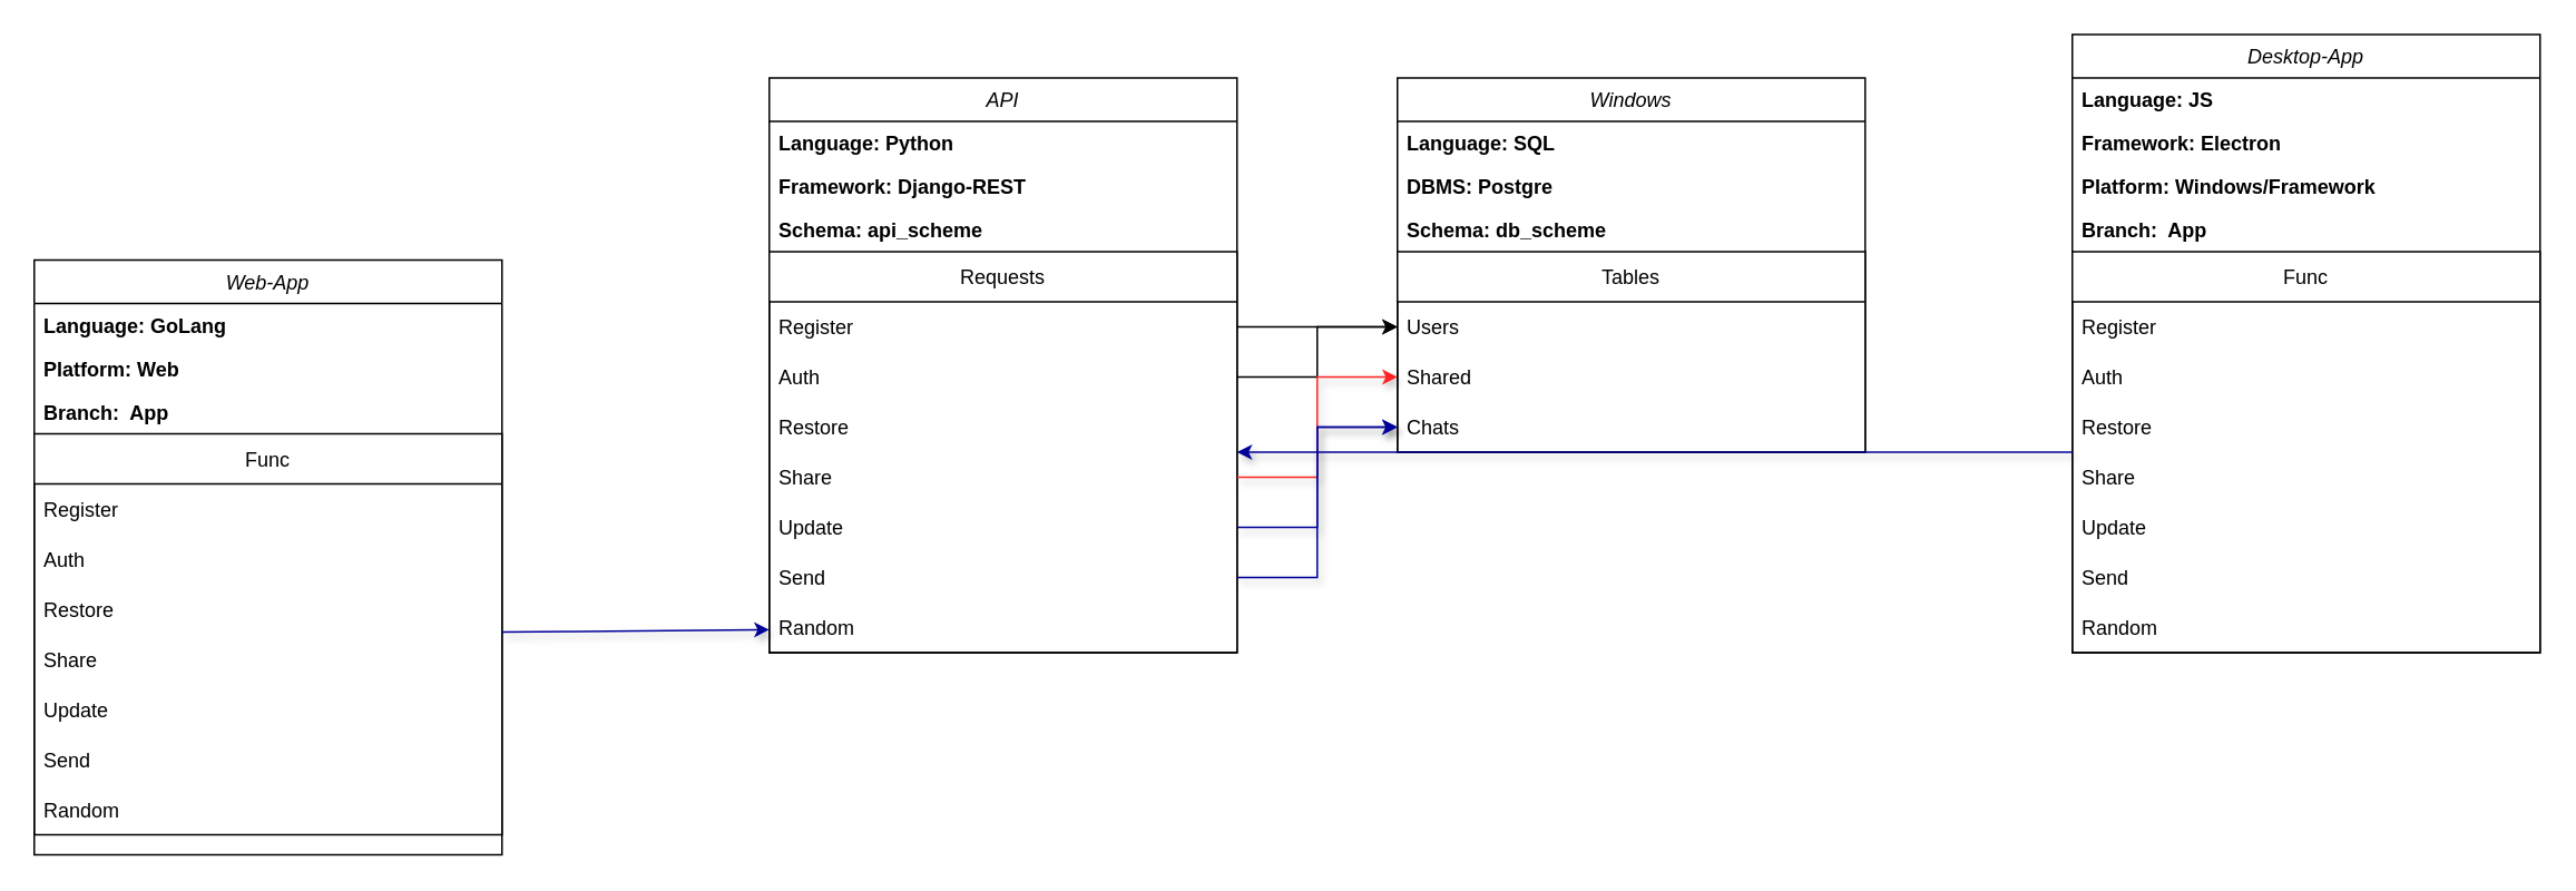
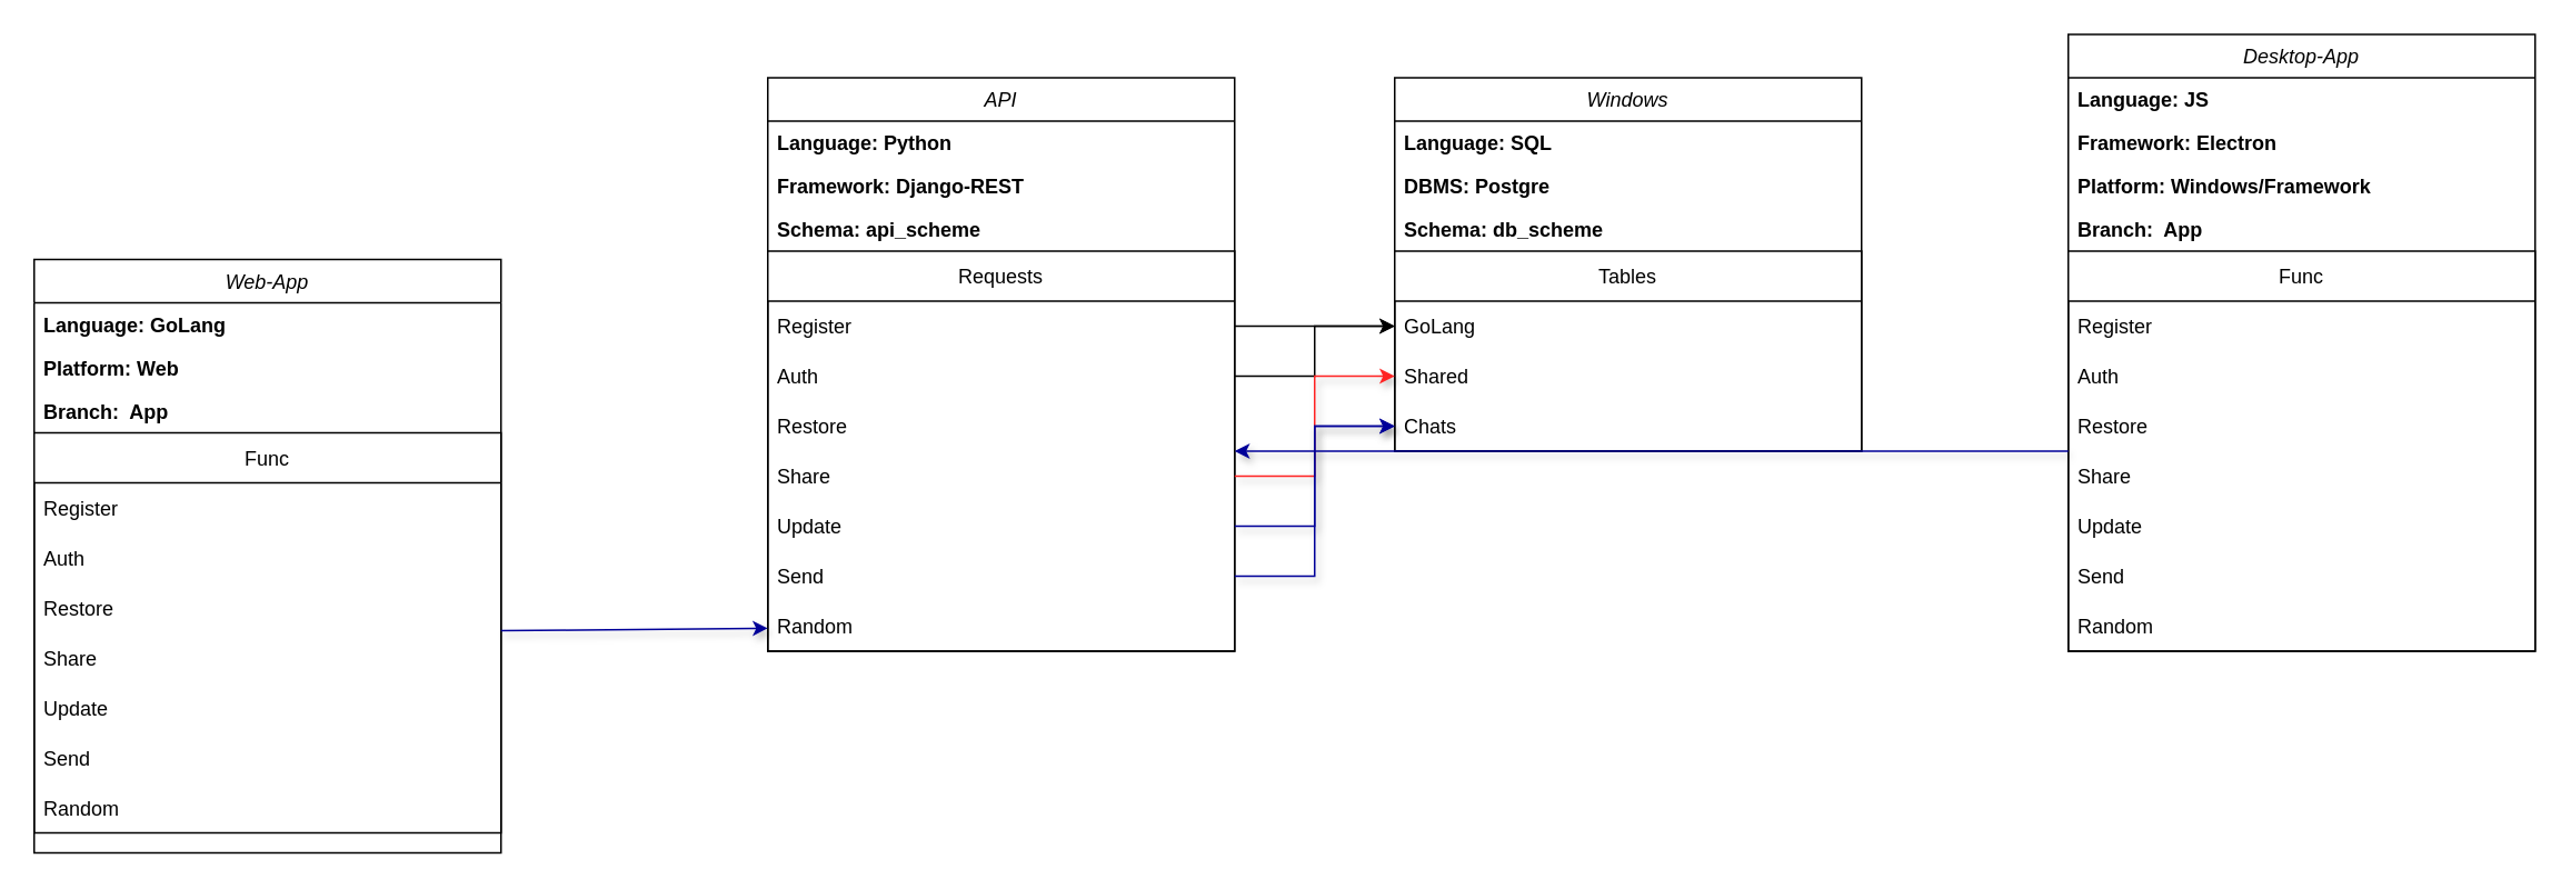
  <mxCell id="0" />
  <mxCell id="1" parent="0" />
  <mxCell id="2" value="API" style="swimlane;fontStyle=2;align=center;verticalAlign=top;childLayout=stackLayout;horizontal=1;startSize=26;horizontalStack=0;resizeParent=1;resizeLast=0;collapsible=1;marginBottom=0;rounded=0;shadow=0;strokeWidth=1;" parent="1" vertex="1"><mxGeometry x="460" y="46" width="280" height="344" as="geometry"><mxRectangle x="230" y="140" width="160" height="26" as="alternateBounds" /></mxGeometry></mxCell>
  <mxCell id="3" value="Language: Python" style="text;align=left;verticalAlign=top;spacingLeft=4;spacingRight=4;overflow=hidden;rotatable=0;points=[[0,0.5],[1,0.5]];portConstraint=eastwest;rounded=0;shadow=0;html=0;fontStyle=1" parent="2" vertex="1"><mxGeometry y="26" width="280" height="26" as="geometry" /></mxCell>
  <mxCell id="4" value="Framework: Django-REST" style="text;align=left;verticalAlign=top;spacingLeft=4;spacingRight=4;overflow=hidden;rotatable=0;points=[[0,0.5],[1,0.5]];portConstraint=eastwest;rounded=0;shadow=0;html=0;fontStyle=1" parent="2" vertex="1"><mxGeometry y="52" width="280" height="26" as="geometry" /></mxCell>
  <mxCell id="5" value="Schema: api_scheme" style="text;align=left;verticalAlign=top;spacingLeft=4;spacingRight=4;overflow=hidden;rotatable=0;points=[[0,0.5],[1,0.5]];portConstraint=eastwest;rounded=0;shadow=0;html=0;fontStyle=1" parent="2" vertex="1"><mxGeometry y="78" width="280" height="26" as="geometry" /></mxCell>
  <mxCell id="6" value="Requests" style="swimlane;fontStyle=0;childLayout=stackLayout;horizontal=1;startSize=30;horizontalStack=0;resizeParent=1;resizeParentMax=0;resizeLast=0;collapsible=1;marginBottom=0;" parent="2" vertex="1"><mxGeometry y="104" width="280" height="240" as="geometry" /></mxCell>
  <mxCell id="7" value="Register" style="text;strokeColor=none;fillColor=none;align=left;verticalAlign=middle;spacingLeft=4;spacingRight=4;overflow=hidden;points=[[0,0.5],[1,0.5]];portConstraint=eastwest;rotatable=0;" parent="6" vertex="1"><mxGeometry y="30" width="280" height="30" as="geometry" /></mxCell>
  <mxCell id="8" value="Auth" style="text;strokeColor=none;fillColor=none;align=left;verticalAlign=middle;spacingLeft=4;spacingRight=4;overflow=hidden;points=[[0,0.5],[1,0.5]];portConstraint=eastwest;rotatable=0;" parent="6" vertex="1"><mxGeometry y="60" width="280" height="30" as="geometry" /></mxCell>
  <mxCell id="9" value="Restore" style="text;strokeColor=none;fillColor=none;align=left;verticalAlign=middle;spacingLeft=4;spacingRight=4;overflow=hidden;points=[[0,0.5],[1,0.5]];portConstraint=eastwest;rotatable=0;" parent="6" vertex="1"><mxGeometry y="90" width="280" height="30" as="geometry" /></mxCell>
  <mxCell id="10" value="Share" style="text;strokeColor=none;fillColor=none;align=left;verticalAlign=middle;spacingLeft=4;spacingRight=4;overflow=hidden;points=[[0,0.5],[1,0.5]];portConstraint=eastwest;rotatable=0;" parent="6" vertex="1"><mxGeometry y="120" width="280" height="30" as="geometry" /></mxCell>
  <mxCell id="11" value="Update" style="text;strokeColor=none;fillColor=none;align=left;verticalAlign=middle;spacingLeft=4;spacingRight=4;overflow=hidden;points=[[0,0.5],[1,0.5]];portConstraint=eastwest;rotatable=0;" parent="6" vertex="1"><mxGeometry y="150" width="280" height="30" as="geometry" /></mxCell>
  <mxCell id="12" value="Send" style="text;strokeColor=none;fillColor=none;align=left;verticalAlign=middle;spacingLeft=4;spacingRight=4;overflow=hidden;points=[[0,0.5],[1,0.5]];portConstraint=eastwest;rotatable=0;" parent="6" vertex="1"><mxGeometry y="180" width="280" height="30" as="geometry" /></mxCell>
  <mxCell id="13" value="Random" style="text;strokeColor=none;fillColor=none;align=left;verticalAlign=middle;spacingLeft=4;spacingRight=4;overflow=hidden;points=[[0,0.5],[1,0.5]];portConstraint=eastwest;rotatable=0;" parent="6" vertex="1"><mxGeometry y="210" width="280" height="30" as="geometry" /></mxCell>
  <mxCell id="14" value="Windows" style="swimlane;fontStyle=2;align=center;verticalAlign=top;childLayout=stackLayout;horizontal=1;startSize=26;horizontalStack=0;resizeParent=1;resizeLast=0;collapsible=1;marginBottom=0;rounded=0;shadow=0;strokeWidth=1;" parent="1" vertex="1"><mxGeometry x="836" y="46" width="280" height="224" as="geometry"><mxRectangle x="230" y="140" width="160" height="26" as="alternateBounds" /></mxGeometry></mxCell>
  <mxCell id="15" value="Language: SQL" style="text;align=left;verticalAlign=top;spacingLeft=4;spacingRight=4;overflow=hidden;rotatable=0;points=[[0,0.5],[1,0.5]];portConstraint=eastwest;rounded=0;shadow=0;html=0;fontStyle=1" parent="14" vertex="1"><mxGeometry y="26" width="280" height="26" as="geometry" /></mxCell>
  <mxCell id="16" value="DBMS: Postgre" style="text;align=left;verticalAlign=top;spacingLeft=4;spacingRight=4;overflow=hidden;rotatable=0;points=[[0,0.5],[1,0.5]];portConstraint=eastwest;rounded=0;shadow=0;html=0;fontStyle=1" parent="14" vertex="1"><mxGeometry y="52" width="280" height="26" as="geometry" /></mxCell>
  <mxCell id="17" value="Schema: db_scheme" style="text;align=left;verticalAlign=top;spacingLeft=4;spacingRight=4;overflow=hidden;rotatable=0;points=[[0,0.5],[1,0.5]];portConstraint=eastwest;rounded=0;shadow=0;html=0;fontStyle=1" parent="14" vertex="1"><mxGeometry y="78" width="280" height="26" as="geometry" /></mxCell>
  <mxCell id="18" value="Tables" style="swimlane;fontStyle=0;childLayout=stackLayout;horizontal=1;startSize=30;horizontalStack=0;resizeParent=1;resizeParentMax=0;resizeLast=0;collapsible=1;marginBottom=0;" parent="14" vertex="1"><mxGeometry y="104" width="280" height="120" as="geometry" /></mxCell>
- <mxCell id="19" value="Users" style="text;strokeColor=none;fillColor=none;align=left;verticalAlign=middle;spacingLeft=4;spacingRight=4;overflow=hidden;points=[[0,0.5],[1,0.5]];portConstraint=eastwest;rotatable=0;" parent="18" vertex="1"><mxGeometry y="30" width="280" height="30" as="geometry" /></mxCell>
+ <mxCell id="19" value="GoLang" style="text;strokeColor=none;fillColor=none;align=left;verticalAlign=middle;spacingLeft=4;spacingRight=4;overflow=hidden;points=[[0,0.5],[1,0.5]];portConstraint=eastwest;rotatable=0;" parent="18" vertex="1"><mxGeometry y="30" width="280" height="30" as="geometry" /></mxCell>
  <mxCell id="20" value="Shared" style="text;strokeColor=none;fillColor=none;align=left;verticalAlign=middle;spacingLeft=4;spacingRight=4;overflow=hidden;points=[[0,0.5],[1,0.5]];portConstraint=eastwest;rotatable=0;" parent="18" vertex="1"><mxGeometry y="60" width="280" height="30" as="geometry" /></mxCell>
  <mxCell id="21" value="Chats" style="text;strokeColor=none;fillColor=none;align=left;verticalAlign=middle;spacingLeft=4;spacingRight=4;overflow=hidden;points=[[0,0.5],[1,0.5]];portConstraint=eastwest;rotatable=0;" parent="18" vertex="1"><mxGeometry y="90" width="280" height="30" as="geometry" /></mxCell>
  <mxCell id="22" value="" style="endArrow=classic;html=1;rounded=0;entryX=0;entryY=0.5;entryDx=0;entryDy=0;exitX=1;exitY=0.5;exitDx=0;exitDy=0;" parent="1" source="7" target="19" edge="1"><mxGeometry width="50" height="50" relative="1" as="geometry"><mxPoint x="-98" y="197" as="sourcePoint" /><mxPoint x="-48" y="147" as="targetPoint" /></mxGeometry></mxCell>
  <mxCell id="23" style="edgeStyle=orthogonalEdgeStyle;rounded=0;orthogonalLoop=1;jettySize=auto;html=1;entryX=0;entryY=0.5;entryDx=0;entryDy=0;" parent="1" source="8" target="19" edge="1"><mxGeometry relative="1" as="geometry" /></mxCell>
  <mxCell id="24" style="edgeStyle=orthogonalEdgeStyle;rounded=0;orthogonalLoop=1;jettySize=auto;html=1;exitX=1;exitY=0.5;exitDx=0;exitDy=0;entryX=0;entryY=0.5;entryDx=0;entryDy=0;strokeColor=#FF2424;shadow=1;" parent="1" source="10" target="20" edge="1"><mxGeometry relative="1" as="geometry" /></mxCell>
  <mxCell id="25" style="edgeStyle=orthogonalEdgeStyle;rounded=0;orthogonalLoop=1;jettySize=auto;html=1;entryX=0;entryY=0.5;entryDx=0;entryDy=0;shadow=1;labelBorderColor=#FF3D3D;fontColor=#FF0303;strokeColor=#000099;" parent="1" source="11" target="21" edge="1"><mxGeometry relative="1" as="geometry" /></mxCell>
  <mxCell id="26" style="edgeStyle=orthogonalEdgeStyle;rounded=0;orthogonalLoop=1;jettySize=auto;html=1;entryX=0;entryY=0.5;entryDx=0;entryDy=0;shadow=1;labelBorderColor=#FF3D3D;fontColor=#FF0303;strokeColor=#000099;" parent="1" source="12" target="21" edge="1"><mxGeometry relative="1" as="geometry" /></mxCell>
  <mxCell id="27" value="Web-App" style="swimlane;fontStyle=2;align=center;verticalAlign=top;childLayout=stackLayout;horizontal=1;startSize=26;horizontalStack=0;resizeParent=1;resizeLast=0;collapsible=1;marginBottom=0;rounded=0;shadow=0;strokeWidth=1;" parent="1" vertex="1"><mxGeometry x="20" y="155" width="280" height="356" as="geometry"><mxRectangle x="230" y="140" width="160" height="26" as="alternateBounds" /></mxGeometry></mxCell>
  <mxCell id="28" value="Language: GoLang" style="text;align=left;verticalAlign=top;spacingLeft=4;spacingRight=4;overflow=hidden;rotatable=0;points=[[0,0.5],[1,0.5]];portConstraint=eastwest;rounded=0;shadow=0;html=0;fontStyle=1" parent="27" vertex="1"><mxGeometry y="26" width="280" height="26" as="geometry" /></mxCell>
  <mxCell id="29" value="Platform: Web" style="text;align=left;verticalAlign=top;spacingLeft=4;spacingRight=4;overflow=hidden;rotatable=0;points=[[0,0.5],[1,0.5]];portConstraint=eastwest;rounded=0;shadow=0;html=0;fontStyle=1" parent="27" vertex="1"><mxGeometry y="52" width="280" height="26" as="geometry" /></mxCell>
  <mxCell id="30" value="Branch:  App" style="text;align=left;verticalAlign=top;spacingLeft=4;spacingRight=4;overflow=hidden;rotatable=0;points=[[0,0.5],[1,0.5]];portConstraint=eastwest;rounded=0;shadow=0;html=0;fontStyle=1" parent="27" vertex="1"><mxGeometry y="78" width="280" height="26" as="geometry" /></mxCell>
  <mxCell id="31" value="Func" style="swimlane;fontStyle=0;childLayout=stackLayout;horizontal=1;startSize=30;horizontalStack=0;resizeParent=1;resizeParentMax=0;resizeLast=0;collapsible=1;marginBottom=0;" parent="27" vertex="1"><mxGeometry y="104" width="280" height="240" as="geometry" /></mxCell>
  <mxCell id="32" value="Register" style="text;strokeColor=none;fillColor=none;align=left;verticalAlign=middle;spacingLeft=4;spacingRight=4;overflow=hidden;points=[[0,0.5],[1,0.5]];portConstraint=eastwest;rotatable=0;" parent="31" vertex="1"><mxGeometry y="30" width="280" height="30" as="geometry" /></mxCell>
  <mxCell id="33" value="Auth" style="text;strokeColor=none;fillColor=none;align=left;verticalAlign=middle;spacingLeft=4;spacingRight=4;overflow=hidden;points=[[0,0.5],[1,0.5]];portConstraint=eastwest;rotatable=0;" parent="31" vertex="1"><mxGeometry y="60" width="280" height="30" as="geometry" /></mxCell>
  <mxCell id="34" value="Restore" style="text;strokeColor=none;fillColor=none;align=left;verticalAlign=middle;spacingLeft=4;spacingRight=4;overflow=hidden;points=[[0,0.5],[1,0.5]];portConstraint=eastwest;rotatable=0;" parent="31" vertex="1"><mxGeometry y="90" width="280" height="30" as="geometry" /></mxCell>
  <mxCell id="35" value="Share" style="text;strokeColor=none;fillColor=none;align=left;verticalAlign=middle;spacingLeft=4;spacingRight=4;overflow=hidden;points=[[0,0.5],[1,0.5]];portConstraint=eastwest;rotatable=0;" parent="31" vertex="1"><mxGeometry y="120" width="280" height="30" as="geometry" /></mxCell>
  <mxCell id="36" value="Update" style="text;strokeColor=none;fillColor=none;align=left;verticalAlign=middle;spacingLeft=4;spacingRight=4;overflow=hidden;points=[[0,0.5],[1,0.5]];portConstraint=eastwest;rotatable=0;" parent="31" vertex="1"><mxGeometry y="150" width="280" height="30" as="geometry" /></mxCell>
  <mxCell id="37" value="Send" style="text;strokeColor=none;fillColor=none;align=left;verticalAlign=middle;spacingLeft=4;spacingRight=4;overflow=hidden;points=[[0,0.5],[1,0.5]];portConstraint=eastwest;rotatable=0;" parent="31" vertex="1"><mxGeometry y="180" width="280" height="30" as="geometry" /></mxCell>
  <mxCell id="38" value="Random" style="text;strokeColor=none;fillColor=none;align=left;verticalAlign=middle;spacingLeft=4;spacingRight=4;overflow=hidden;points=[[0,0.5],[1,0.5]];portConstraint=eastwest;rotatable=0;" parent="31" vertex="1"><mxGeometry y="210" width="280" height="30" as="geometry" /></mxCell>
  <mxCell id="39" value="" style="endArrow=classic;html=1;rounded=0;shadow=1;labelBorderColor=#FF3D3D;fontColor=#FF0303;strokeColor=#000099;" parent="1" source="31" target="13" edge="1"><mxGeometry width="50" height="50" relative="1" as="geometry"><mxPoint x="760" y="501" as="sourcePoint" /><mxPoint x="510" y="461" as="targetPoint" /></mxGeometry></mxCell>
  <mxCell id="40" value="Desktop-App" style="swimlane;fontStyle=2;align=center;verticalAlign=top;childLayout=stackLayout;horizontal=1;startSize=26;horizontalStack=0;resizeParent=1;resizeLast=0;collapsible=1;marginBottom=0;rounded=0;shadow=0;strokeWidth=1;" parent="1" vertex="1"><mxGeometry x="1240" y="20" width="280" height="370" as="geometry"><mxRectangle x="230" y="140" width="160" height="26" as="alternateBounds" /></mxGeometry></mxCell>
  <mxCell id="41" value="Language: JS" style="text;align=left;verticalAlign=top;spacingLeft=4;spacingRight=4;overflow=hidden;rotatable=0;points=[[0,0.5],[1,0.5]];portConstraint=eastwest;rounded=0;shadow=0;html=0;fontStyle=1" parent="40" vertex="1"><mxGeometry y="26" width="280" height="26" as="geometry" /></mxCell>
  <mxCell id="42" value="Framework: Electron" style="text;align=left;verticalAlign=top;spacingLeft=4;spacingRight=4;overflow=hidden;rotatable=0;points=[[0,0.5],[1,0.5]];portConstraint=eastwest;rounded=0;shadow=0;html=0;fontStyle=1" parent="40" vertex="1"><mxGeometry y="52" width="280" height="26" as="geometry" /></mxCell>
  <mxCell id="43" value="Platform: Windows/Framework" style="text;align=left;verticalAlign=top;spacingLeft=4;spacingRight=4;overflow=hidden;rotatable=0;points=[[0,0.5],[1,0.5]];portConstraint=eastwest;rounded=0;shadow=0;html=0;fontStyle=1" parent="40" vertex="1"><mxGeometry y="78" width="280" height="26" as="geometry" /></mxCell>
  <mxCell id="44" value="Branch:  App" style="text;align=left;verticalAlign=top;spacingLeft=4;spacingRight=4;overflow=hidden;rotatable=0;points=[[0,0.5],[1,0.5]];portConstraint=eastwest;rounded=0;shadow=0;html=0;fontStyle=1" parent="40" vertex="1"><mxGeometry y="104" width="280" height="26" as="geometry" /></mxCell>
  <mxCell id="45" value="Func" style="swimlane;fontStyle=0;childLayout=stackLayout;horizontal=1;startSize=30;horizontalStack=0;resizeParent=1;resizeParentMax=0;resizeLast=0;collapsible=1;marginBottom=0;" parent="40" vertex="1"><mxGeometry y="130" width="280" height="240" as="geometry" /></mxCell>
  <mxCell id="46" value="Register" style="text;strokeColor=none;fillColor=none;align=left;verticalAlign=middle;spacingLeft=4;spacingRight=4;overflow=hidden;points=[[0,0.5],[1,0.5]];portConstraint=eastwest;rotatable=0;" parent="45" vertex="1"><mxGeometry y="30" width="280" height="30" as="geometry" /></mxCell>
  <mxCell id="47" value="Auth" style="text;strokeColor=none;fillColor=none;align=left;verticalAlign=middle;spacingLeft=4;spacingRight=4;overflow=hidden;points=[[0,0.5],[1,0.5]];portConstraint=eastwest;rotatable=0;" parent="45" vertex="1"><mxGeometry y="60" width="280" height="30" as="geometry" /></mxCell>
  <mxCell id="48" value="Restore" style="text;strokeColor=none;fillColor=none;align=left;verticalAlign=middle;spacingLeft=4;spacingRight=4;overflow=hidden;points=[[0,0.5],[1,0.5]];portConstraint=eastwest;rotatable=0;" parent="45" vertex="1"><mxGeometry y="90" width="280" height="30" as="geometry" /></mxCell>
  <mxCell id="49" value="Share" style="text;strokeColor=none;fillColor=none;align=left;verticalAlign=middle;spacingLeft=4;spacingRight=4;overflow=hidden;points=[[0,0.5],[1,0.5]];portConstraint=eastwest;rotatable=0;" parent="45" vertex="1"><mxGeometry y="120" width="280" height="30" as="geometry" /></mxCell>
  <mxCell id="50" value="Update" style="text;strokeColor=none;fillColor=none;align=left;verticalAlign=middle;spacingLeft=4;spacingRight=4;overflow=hidden;points=[[0,0.5],[1,0.5]];portConstraint=eastwest;rotatable=0;" parent="45" vertex="1"><mxGeometry y="150" width="280" height="30" as="geometry" /></mxCell>
  <mxCell id="51" value="Send" style="text;strokeColor=none;fillColor=none;align=left;verticalAlign=middle;spacingLeft=4;spacingRight=4;overflow=hidden;points=[[0,0.5],[1,0.5]];portConstraint=eastwest;rotatable=0;" parent="45" vertex="1"><mxGeometry y="180" width="280" height="30" as="geometry" /></mxCell>
  <mxCell id="52" value="Random" style="text;strokeColor=none;fillColor=none;align=left;verticalAlign=middle;spacingLeft=4;spacingRight=4;overflow=hidden;points=[[0,0.5],[1,0.5]];portConstraint=eastwest;rotatable=0;" parent="45" vertex="1"><mxGeometry y="210" width="280" height="30" as="geometry" /></mxCell>
  <mxCell id="53" value="" style="endArrow=classic;html=1;rounded=0;shadow=1;labelBorderColor=#FF3D3D;fontColor=#FF0303;strokeColor=#000099;" parent="1" target="6" edge="1" source="45"><mxGeometry width="50" height="50" relative="1" as="geometry"><mxPoint x="472" y="387" as="sourcePoint" /><mxPoint x="660" y="731" as="targetPoint" /><Array as="points" /></mxGeometry></mxCell>
